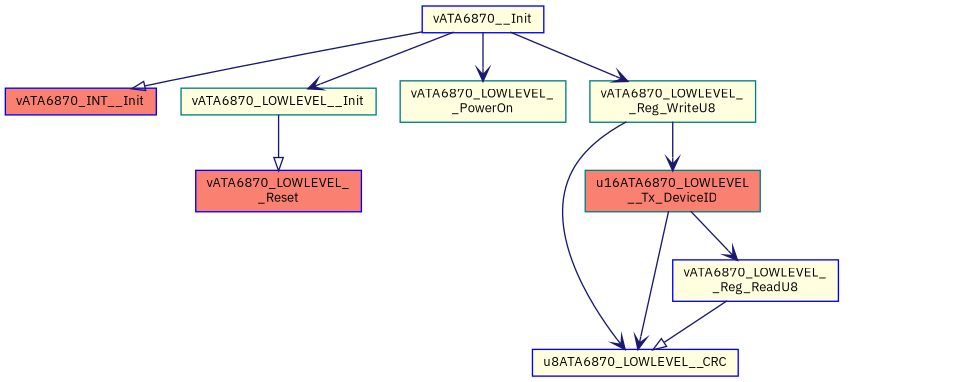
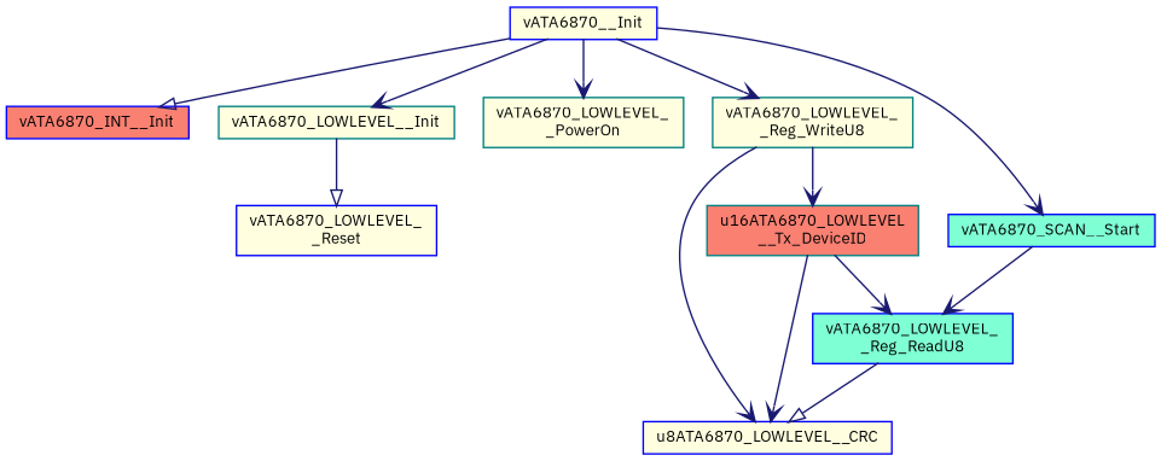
  digraph {
    fontname="IBM Plex Sans"
    rankdir=TB
    node [color=blue fillcolor=lightyellow fontname="IBM Plex Sans" fontsize=10 shape=record style=filled]
    edge [arrowhead=vee color=midnightblue fontname="IBM Plex Sans" fontsize=10 labelfontname=Helvetica labelfontsize=10 style=solid]
    n1 [fontcolor=black height=0.2 label=vATA6870__Init width=0.4]
    n2 [fillcolor=salmon height=0.2 label=vATA6870_INT__Init width=0.4]
    n3 [color=teal height=0.2 label=vATA6870_LOWLEVEL__Init width=0.4]
    n4 [color=teal height=0.2 label="vATA6870_LOWLEVEL_\l_PowerOn" width=0.4]
    n5 [color=teal height=0.2 label="vATA6870_LOWLEVEL_\l_Reg_WriteU8" width=0.4]
-   n7 [fillcolor=salmon height=0.2 label="vATA6870_LOWLEVEL_\l_Reset" width=0.4]
+   n6 [fillcolor=aquamarine height=0.2 label=vATA6870_SCAN__Start width=0.4]
+   n7 [height=0.2 label="vATA6870_LOWLEVEL_\l_Reset" width=0.4]
    n8 [color=teal fillcolor=salmon height=0.2 label="u16ATA6870_LOWLEVEL\l__Tx_DeviceID" width=0.4]
    n9 [height=0.2 label=u8ATA6870_LOWLEVEL__CRC width=0.4]
-   n10 [height=0.2 label="vATA6870_LOWLEVEL_\l_Reg_ReadU8" width=0.4]
+   n10 [fillcolor=aquamarine height=0.2 label="vATA6870_LOWLEVEL_\l_Reg_ReadU8" width=0.4]
    n1 -> n2 [arrowhead=onormal]
    n1 -> n3
    n1 -> n4
    n1 -> n5
+   n1 -> n6
    n3 -> n7 [arrowhead=onormal]
    n5 -> n8
    n5 -> n9
+   n6 -> n10
    n8 -> n9
    n8 -> n10
    n10 -> n9 [arrowhead=onormal]
  }
